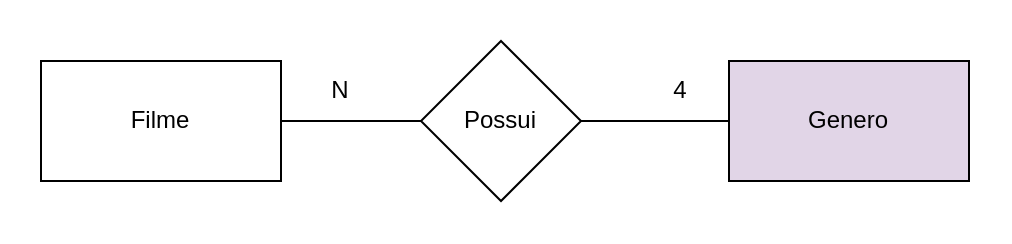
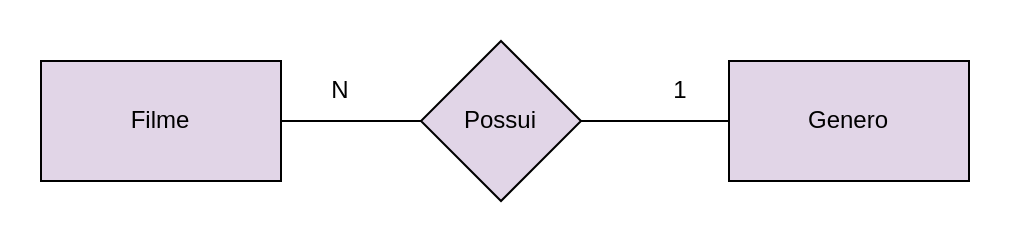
  <mxCell id="0" />
  <mxCell id="1" parent="0" />
- <mxCell id="2" value="Filme" style="rounded=0;whiteSpace=wrap;html=1;" vertex="1" parent="1"><mxGeometry x="20" y="30" width="120" height="60" as="geometry" /></mxCell>
- <mxCell id="3" value="Possui" style="rhombus;whiteSpace=wrap;html=1;" vertex="1" parent="1"><mxGeometry x="210" y="20" width="80" height="80" as="geometry" /></mxCell>
+ <mxCell id="2" value="Filme" style="rounded=0;whiteSpace=wrap;html=1;fillColor=#e1d5e7;" vertex="1" parent="1"><mxGeometry x="20" y="30" width="120" height="60" as="geometry" /></mxCell>
+ <mxCell id="3" value="Possui" style="rhombus;whiteSpace=wrap;html=1;fillColor=#e1d5e7;" vertex="1" parent="1"><mxGeometry x="210" y="20" width="80" height="80" as="geometry" /></mxCell>
  <mxCell id="4" value="Genero" style="rounded=0;whiteSpace=wrap;html=1;fillColor=#e1d5e7;" vertex="1" parent="1"><mxGeometry x="364" y="30" width="120" height="60" as="geometry" /></mxCell>
  <mxCell id="5" value="" style="endArrow=none;html=1;rounded=0;entryX=0;entryY=0.5;entryDx=0;entryDy=0;" edge="1" parent="1" target="3"><mxGeometry width="50" height="50" relative="1" as="geometry"><mxPoint x="140" y="60" as="sourcePoint" /><mxPoint x="190" y="10" as="targetPoint" /></mxGeometry></mxCell>
  <mxCell id="6" value="" style="endArrow=none;html=1;rounded=0;entryX=0;entryY=0.5;entryDx=0;entryDy=0;" edge="1" parent="1" target="4"><mxGeometry width="50" height="50" relative="1" as="geometry"><mxPoint x="290" y="60" as="sourcePoint" /><mxPoint x="340" y="10" as="targetPoint" /></mxGeometry></mxCell>
  <mxCell id="7" value="N" style="text;html=1;strokeColor=none;fillColor=none;align=center;verticalAlign=middle;whiteSpace=wrap;rounded=0;" vertex="1" parent="1"><mxGeometry x="140" y="30" width="60" height="30" as="geometry" /></mxCell>
- <mxCell id="8" value="4" style="text;html=1;strokeColor=none;fillColor=none;align=center;verticalAlign=middle;whiteSpace=wrap;rounded=0;" vertex="1" parent="1"><mxGeometry x="310" y="30" width="60" height="30" as="geometry" /></mxCell>
+ <mxCell id="8" value="1" style="text;html=1;strokeColor=none;fillColor=none;align=center;verticalAlign=middle;whiteSpace=wrap;rounded=0;" vertex="1" parent="1"><mxGeometry x="310" y="30" width="60" height="30" as="geometry" /></mxCell>
